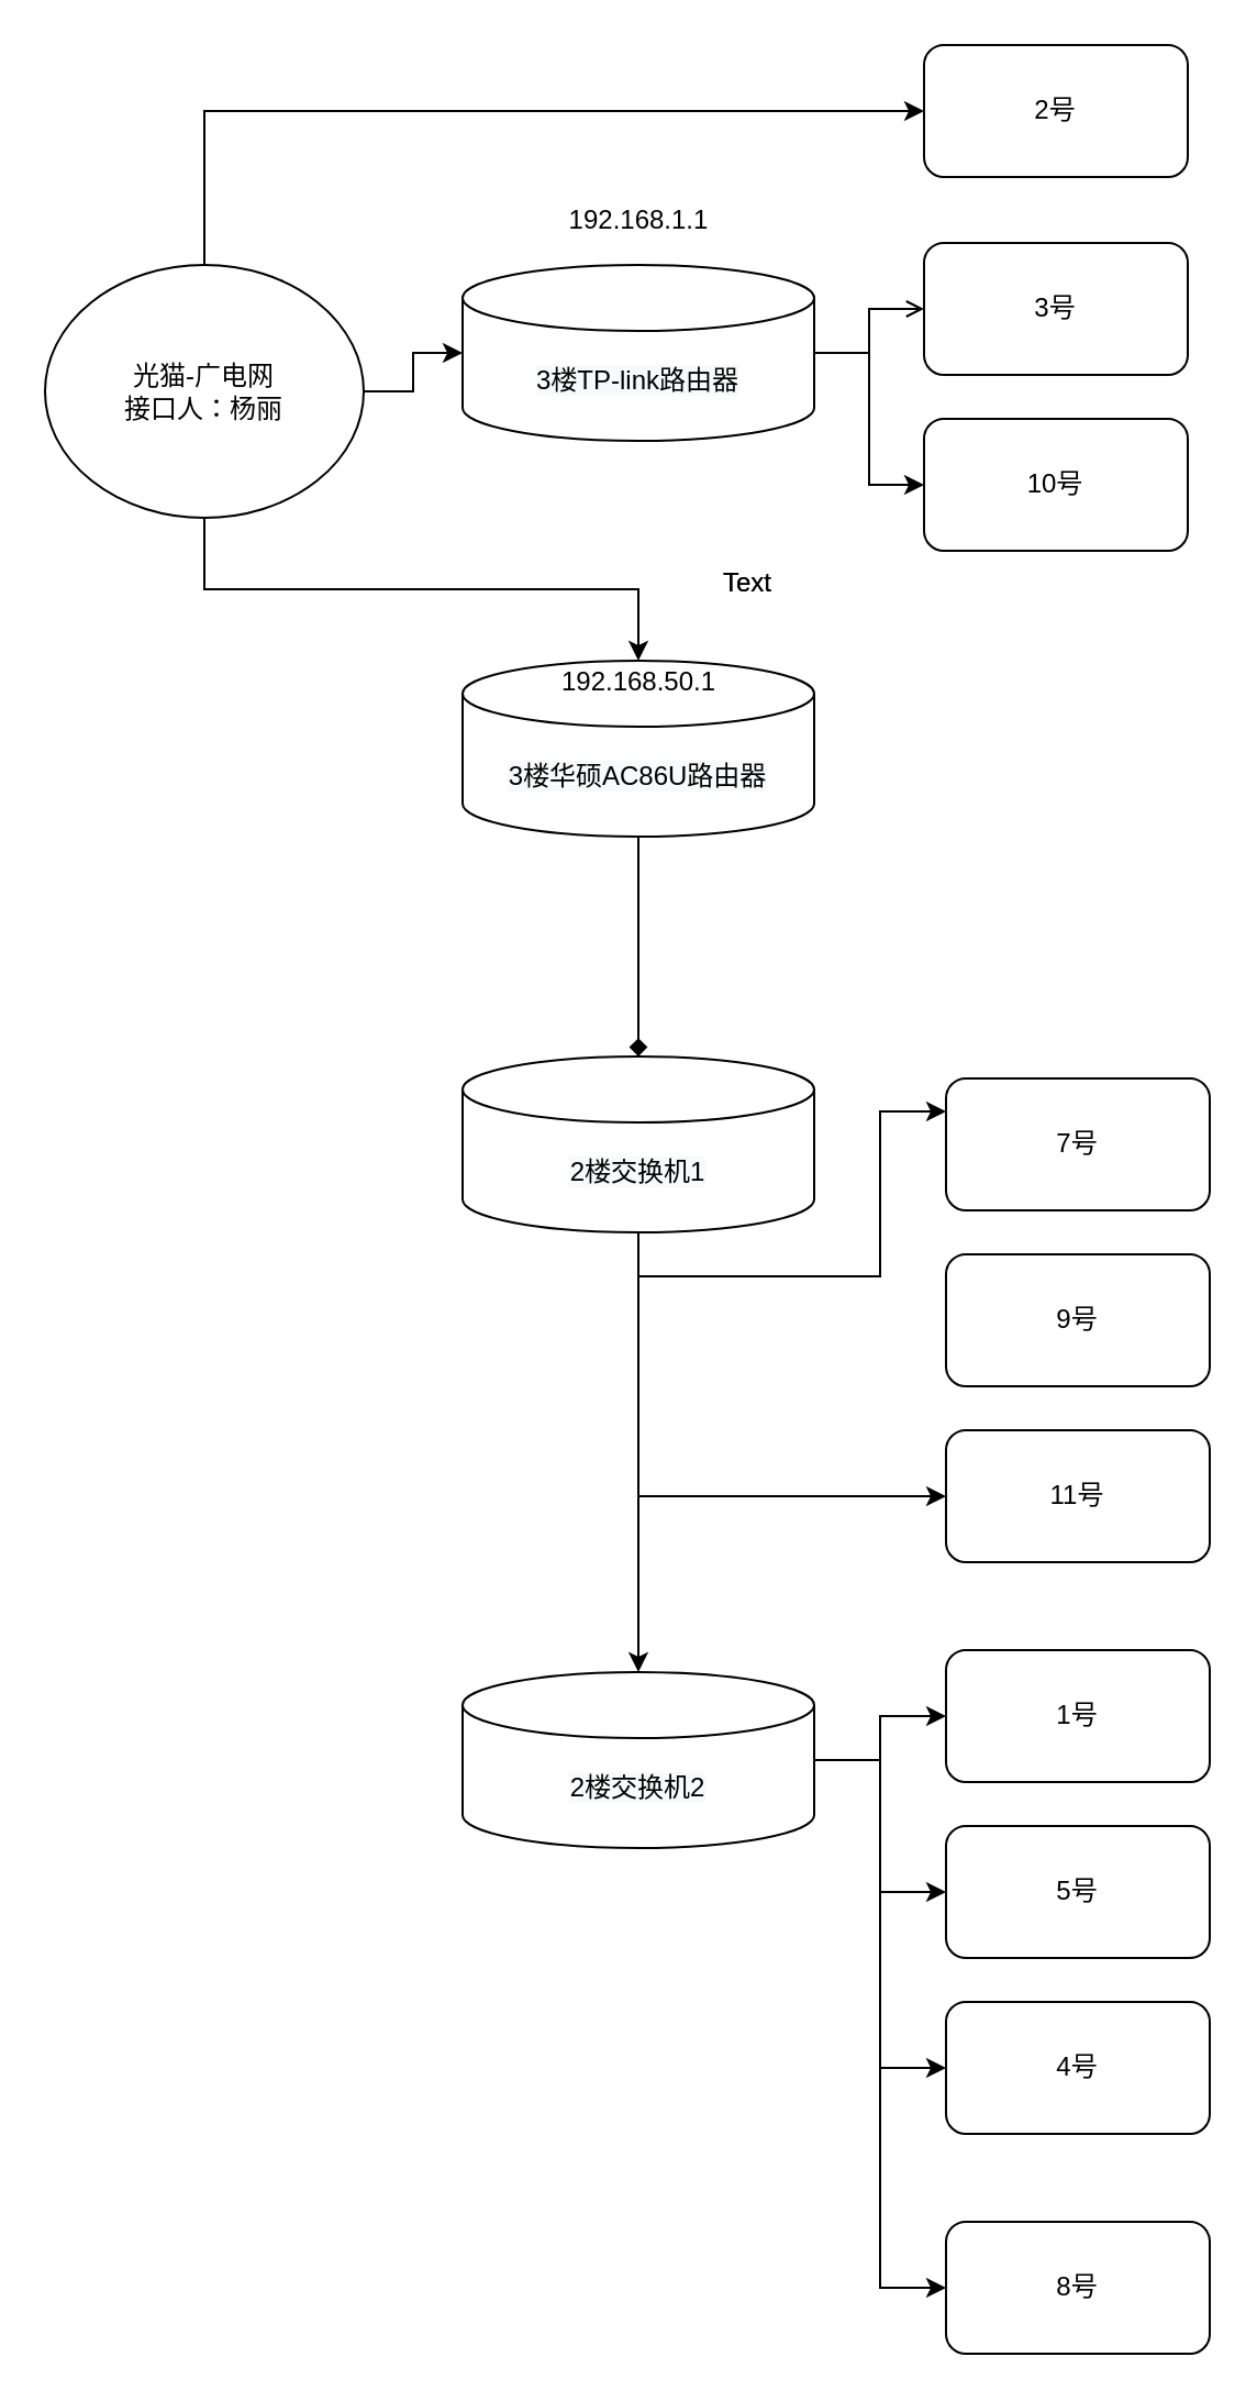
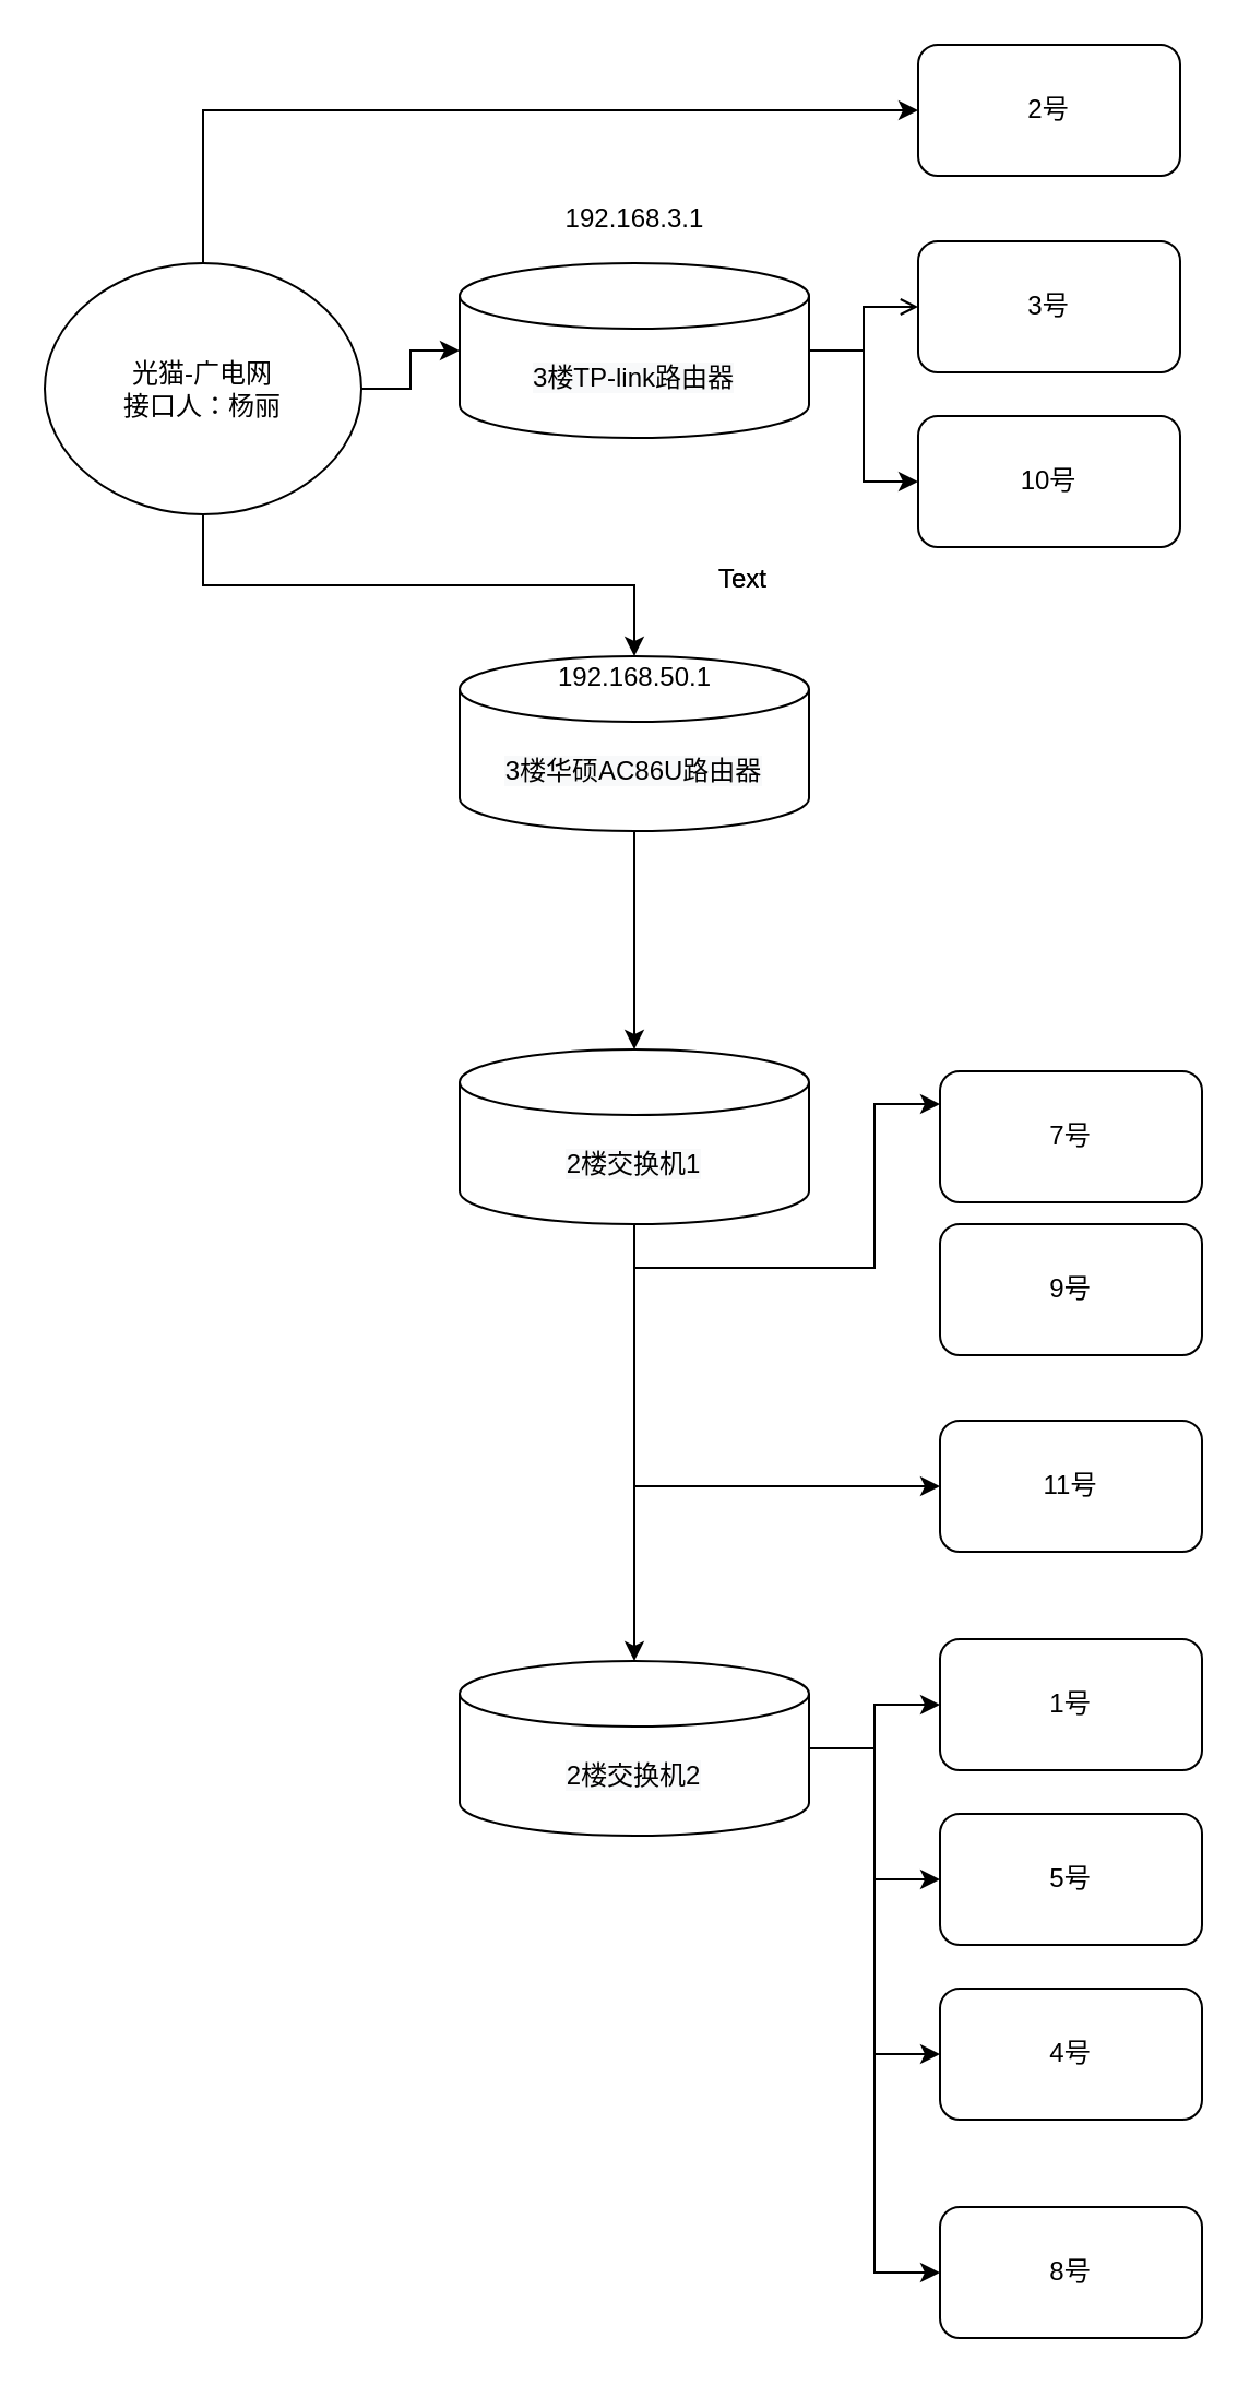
  <mxCell id="0" />
  <mxCell id="1" parent="0" />
  <mxCell id="2" style="edgeStyle=orthogonalEdgeStyle;rounded=0;orthogonalLoop=1;jettySize=auto;html=1;exitX=0.5;exitY=1;exitDx=0;exitDy=0;entryX=0.5;entryY=0;entryDx=0;entryDy=0;entryPerimeter=0;" edge="1" parent="1" source="5" target="8"><mxGeometry relative="1" as="geometry" /></mxCell>
  <mxCell id="3" style="edgeStyle=orthogonalEdgeStyle;rounded=0;orthogonalLoop=1;jettySize=auto;html=1;exitX=1;exitY=0.5;exitDx=0;exitDy=0;entryX=0;entryY=0.5;entryDx=0;entryDy=0;entryPerimeter=0;" edge="1" parent="1" source="5" target="29"><mxGeometry relative="1" as="geometry" /></mxCell>
  <mxCell id="4" style="edgeStyle=orthogonalEdgeStyle;rounded=0;orthogonalLoop=1;jettySize=auto;html=1;exitX=0.5;exitY=0;exitDx=0;exitDy=0;entryX=0;entryY=0.5;entryDx=0;entryDy=0;" edge="1" parent="1" source="5" target="10"><mxGeometry relative="1" as="geometry" /></mxCell>
  <mxCell id="5" value="光猫-广电网&lt;br&gt;接口人：杨丽" style="ellipse;whiteSpace=wrap;html=1;" vertex="1" parent="1"><mxGeometry x="20" y="120" width="145" height="115" as="geometry" /></mxCell>
  <mxCell id="6" value="3号" style="rounded=1;whiteSpace=wrap;html=1;" vertex="1" parent="1"><mxGeometry x="420" y="110" width="120" height="60" as="geometry" /></mxCell>
- <mxCell id="7" style="edgeStyle=orthogonalEdgeStyle;rounded=0;orthogonalLoop=1;jettySize=auto;html=1;exitX=0.5;exitY=1;exitDx=0;exitDy=0;exitPerimeter=0;entryX=0.5;entryY=0;entryDx=0;entryDy=0;entryPerimeter=0;endArrow=diamond;" edge="1" parent="1" source="8" target="14"><mxGeometry relative="1" as="geometry" /></mxCell>
+ <mxCell id="7" style="edgeStyle=orthogonalEdgeStyle;rounded=0;orthogonalLoop=1;jettySize=auto;html=1;exitX=0.5;exitY=1;exitDx=0;exitDy=0;exitPerimeter=0;entryX=0.5;entryY=0;entryDx=0;entryDy=0;entryPerimeter=0;" edge="1" parent="1" source="8" target="14"><mxGeometry relative="1" as="geometry" /></mxCell>
  <mxCell id="8" value="&lt;span style=&quot;color: rgb(0, 0, 0); font-family: Helvetica; font-size: 12px; font-style: normal; font-variant-ligatures: normal; font-variant-caps: normal; font-weight: 400; letter-spacing: normal; orphans: 2; text-align: center; text-indent: 0px; text-transform: none; widows: 2; word-spacing: 0px; -webkit-text-stroke-width: 0px; background-color: rgb(248, 249, 250); text-decoration-thickness: initial; text-decoration-style: initial; text-decoration-color: initial; float: none; display: inline !important;&quot;&gt;3楼华硕AC86U路由器&lt;/span&gt;" style="shape=cylinder3;whiteSpace=wrap;html=1;boundedLbl=1;backgroundOutline=1;size=15;" vertex="1" parent="1"><mxGeometry x="210" y="300" width="160" height="80" as="geometry" /></mxCell>
  <mxCell id="9" value="10号" style="rounded=1;whiteSpace=wrap;html=1;" vertex="1" parent="1"><mxGeometry x="420" y="190" width="120" height="60" as="geometry" /></mxCell>
  <mxCell id="10" value="2号" style="rounded=1;whiteSpace=wrap;html=1;" vertex="1" parent="1"><mxGeometry x="420" y="20" width="120" height="60" as="geometry" /></mxCell>
  <mxCell id="11" style="edgeStyle=orthogonalEdgeStyle;rounded=0;orthogonalLoop=1;jettySize=auto;html=1;exitX=0.5;exitY=1;exitDx=0;exitDy=0;exitPerimeter=0;entryX=0.5;entryY=0;entryDx=0;entryDy=0;entryPerimeter=0;" edge="1" parent="1" source="14" target="22"><mxGeometry relative="1" as="geometry" /></mxCell>
  <mxCell id="12" style="edgeStyle=orthogonalEdgeStyle;rounded=0;orthogonalLoop=1;jettySize=auto;html=1;exitX=0.5;exitY=1;exitDx=0;exitDy=0;exitPerimeter=0;entryX=0;entryY=0.25;entryDx=0;entryDy=0;" edge="1" parent="1" source="14" target="15"><mxGeometry relative="1" as="geometry" /></mxCell>
  <mxCell id="13" style="edgeStyle=orthogonalEdgeStyle;rounded=0;orthogonalLoop=1;jettySize=auto;html=1;exitX=0.5;exitY=1;exitDx=0;exitDy=0;exitPerimeter=0;entryX=0;entryY=0.5;entryDx=0;entryDy=0;" edge="1" parent="1" source="14" target="17"><mxGeometry relative="1" as="geometry" /></mxCell>
  <mxCell id="14" value="&lt;span style=&quot;color: rgb(0, 0, 0); font-family: Helvetica; font-size: 12px; font-style: normal; font-variant-ligatures: normal; font-variant-caps: normal; font-weight: 400; letter-spacing: normal; orphans: 2; text-align: center; text-indent: 0px; text-transform: none; widows: 2; word-spacing: 0px; -webkit-text-stroke-width: 0px; background-color: rgb(248, 249, 250); text-decoration-thickness: initial; text-decoration-style: initial; text-decoration-color: initial; float: none; display: inline !important;&quot;&gt;2楼交换机1&lt;/span&gt;" style="shape=cylinder3;whiteSpace=wrap;html=1;boundedLbl=1;backgroundOutline=1;size=15;" vertex="1" parent="1"><mxGeometry x="210" y="480" width="160" height="80" as="geometry" /></mxCell>
  <mxCell id="15" value="7号" style="rounded=1;whiteSpace=wrap;html=1;" vertex="1" parent="1"><mxGeometry x="430" y="490" width="120" height="60" as="geometry" /></mxCell>
- <mxCell id="16" value="9号" style="rounded=1;whiteSpace=wrap;html=1;" vertex="1" parent="1"><mxGeometry x="430" y="570" width="120" height="60" as="geometry" /></mxCell>
+ <mxCell id="16" value="9号" style="rounded=1;whiteSpace=wrap;html=1;" vertex="1" parent="1"><mxGeometry x="430" y="560" width="120" height="60" as="geometry" /></mxCell>
  <mxCell id="17" value="11号" style="rounded=1;whiteSpace=wrap;html=1;" vertex="1" parent="1"><mxGeometry x="430" y="650" width="120" height="60" as="geometry" /></mxCell>
  <mxCell id="18" style="edgeStyle=orthogonalEdgeStyle;rounded=0;orthogonalLoop=1;jettySize=auto;html=1;exitX=1;exitY=0.5;exitDx=0;exitDy=0;exitPerimeter=0;entryX=0;entryY=0.5;entryDx=0;entryDy=0;" edge="1" parent="1" source="22" target="23"><mxGeometry relative="1" as="geometry" /></mxCell>
  <mxCell id="19" style="edgeStyle=orthogonalEdgeStyle;rounded=0;orthogonalLoop=1;jettySize=auto;html=1;exitX=1;exitY=0.5;exitDx=0;exitDy=0;exitPerimeter=0;entryX=0;entryY=0.5;entryDx=0;entryDy=0;" edge="1" parent="1" source="22" target="24"><mxGeometry relative="1" as="geometry" /></mxCell>
  <mxCell id="20" style="edgeStyle=orthogonalEdgeStyle;rounded=0;orthogonalLoop=1;jettySize=auto;html=1;exitX=1;exitY=0.5;exitDx=0;exitDy=0;exitPerimeter=0;entryX=0;entryY=0.5;entryDx=0;entryDy=0;" edge="1" parent="1" source="22" target="25"><mxGeometry relative="1" as="geometry" /></mxCell>
  <mxCell id="21" style="edgeStyle=orthogonalEdgeStyle;rounded=0;orthogonalLoop=1;jettySize=auto;html=1;exitX=1;exitY=0.5;exitDx=0;exitDy=0;exitPerimeter=0;entryX=0;entryY=0.5;entryDx=0;entryDy=0;" edge="1" parent="1" source="22" target="26"><mxGeometry relative="1" as="geometry" /></mxCell>
  <mxCell id="22" value="&lt;span style=&quot;color: rgb(0, 0, 0); font-family: Helvetica; font-size: 12px; font-style: normal; font-variant-ligatures: normal; font-variant-caps: normal; font-weight: 400; letter-spacing: normal; orphans: 2; text-align: center; text-indent: 0px; text-transform: none; widows: 2; word-spacing: 0px; -webkit-text-stroke-width: 0px; background-color: rgb(248, 249, 250); text-decoration-thickness: initial; text-decoration-style: initial; text-decoration-color: initial; float: none; display: inline !important;&quot;&gt;2楼交换机2&lt;/span&gt;" style="shape=cylinder3;whiteSpace=wrap;html=1;boundedLbl=1;backgroundOutline=1;size=15;" vertex="1" parent="1"><mxGeometry x="210" y="760" width="160" height="80" as="geometry" /></mxCell>
  <mxCell id="23" value="1号" style="rounded=1;whiteSpace=wrap;html=1;" vertex="1" parent="1"><mxGeometry x="430" y="750" width="120" height="60" as="geometry" /></mxCell>
  <mxCell id="24" value="5号" style="rounded=1;whiteSpace=wrap;html=1;" vertex="1" parent="1"><mxGeometry x="430" y="830" width="120" height="60" as="geometry" /></mxCell>
  <mxCell id="25" value="4号" style="rounded=1;whiteSpace=wrap;html=1;" vertex="1" parent="1"><mxGeometry x="430" y="910" width="120" height="60" as="geometry" /></mxCell>
  <mxCell id="26" value="8号" style="rounded=1;whiteSpace=wrap;html=1;" vertex="1" parent="1"><mxGeometry x="430" y="1010" width="120" height="60" as="geometry" /></mxCell>
  <mxCell id="27" style="edgeStyle=orthogonalEdgeStyle;rounded=0;orthogonalLoop=1;jettySize=auto;html=1;exitX=1;exitY=0.5;exitDx=0;exitDy=0;exitPerimeter=0;entryX=0;entryY=0.5;entryDx=0;entryDy=0;endArrow=open;" edge="1" parent="1" source="29" target="6"><mxGeometry relative="1" as="geometry" /></mxCell>
  <mxCell id="28" style="edgeStyle=orthogonalEdgeStyle;rounded=0;orthogonalLoop=1;jettySize=auto;html=1;exitX=1;exitY=0.5;exitDx=0;exitDy=0;exitPerimeter=0;entryX=0;entryY=0.5;entryDx=0;entryDy=0;" edge="1" parent="1" source="29" target="9"><mxGeometry relative="1" as="geometry" /></mxCell>
  <mxCell id="29" value="&lt;span style=&quot;color: rgb(0, 0, 0); font-family: Helvetica; font-size: 12px; font-style: normal; font-variant-ligatures: normal; font-variant-caps: normal; font-weight: 400; letter-spacing: normal; orphans: 2; text-align: center; text-indent: 0px; text-transform: none; widows: 2; word-spacing: 0px; -webkit-text-stroke-width: 0px; background-color: rgb(248, 249, 250); text-decoration-thickness: initial; text-decoration-style: initial; text-decoration-color: initial; float: none; display: inline !important;&quot;&gt;3楼TP-link路由器&lt;/span&gt;" style="shape=cylinder3;whiteSpace=wrap;html=1;boundedLbl=1;backgroundOutline=1;size=15;" vertex="1" parent="1"><mxGeometry x="210" y="120" width="160" height="80" as="geometry" /></mxCell>
  <mxCell id="30" value="Text" style="text;html=1;strokeColor=none;fillColor=none;align=center;verticalAlign=middle;whiteSpace=wrap;rounded=0;" vertex="1" parent="1"><mxGeometry x="310" y="250" width="60" height="30" as="geometry" /></mxCell>
  <mxCell id="31" value="Text" style="text;html=1;strokeColor=none;fillColor=none;align=center;verticalAlign=middle;whiteSpace=wrap;rounded=0;" vertex="1" parent="1"><mxGeometry x="310" y="250" width="60" height="30" as="geometry" /></mxCell>
- <mxCell id="32" value="192.168.1.1" style="text;html=1;align=center;verticalAlign=middle;resizable=0;points=[];autosize=1;strokeColor=none;fillColor=none;" vertex="1" parent="1"><mxGeometry x="250" y="90" width="80" height="20" as="geometry" /></mxCell>
+ <mxCell id="32" value="192.168.3.1" style="text;html=1;align=center;verticalAlign=middle;resizable=0;points=[];autosize=1;strokeColor=none;fillColor=none;" vertex="1" parent="1"><mxGeometry x="250" y="90" width="80" height="20" as="geometry" /></mxCell>
  <mxCell id="33" value="192.168.50.1" style="text;html=1;align=center;verticalAlign=middle;resizable=0;points=[];autosize=1;strokeColor=none;fillColor=none;" vertex="1" parent="1"><mxGeometry x="245" y="300" width="90" height="20" as="geometry" /></mxCell>
